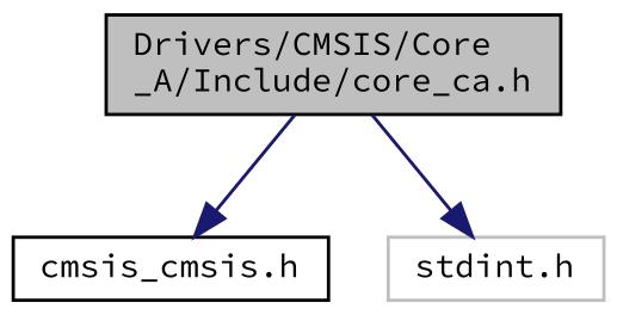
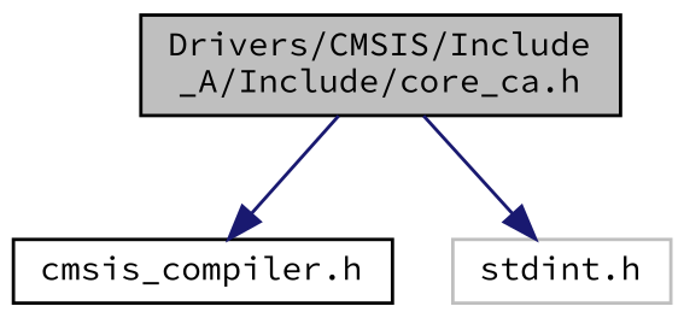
  digraph {
    fontname="Source Code Pro"
    node [color=black fillcolor=white fontname="Source Code Pro" fontsize=10 shape=record style=filled]
    edge [color=midnightblue fontname="Source Code Pro" fontsize=10 labelfontname=Helvetica labelfontsize=10 style=solid]
-   n1 [fillcolor=grey75 fontcolor=black height=0.2 label="Drivers/CMSIS/Core\l_A/Include/core_ca.h" width=0.4]
-   n2 [height=0.2 label="cmsis_cmsis.h" width=0.4]
+   n1 [fillcolor=grey75 fontcolor=black height=0.2 label="Drivers/CMSIS/Include\l_A/Include/core_ca.h" width=0.4]
+   n2 [height=0.2 label="cmsis_compiler.h" width=0.4]
    n3 [color=grey75 height=0.2 label="stdint.h" width=0.4]
    n1 -> n2
    n1 -> n3
  }
